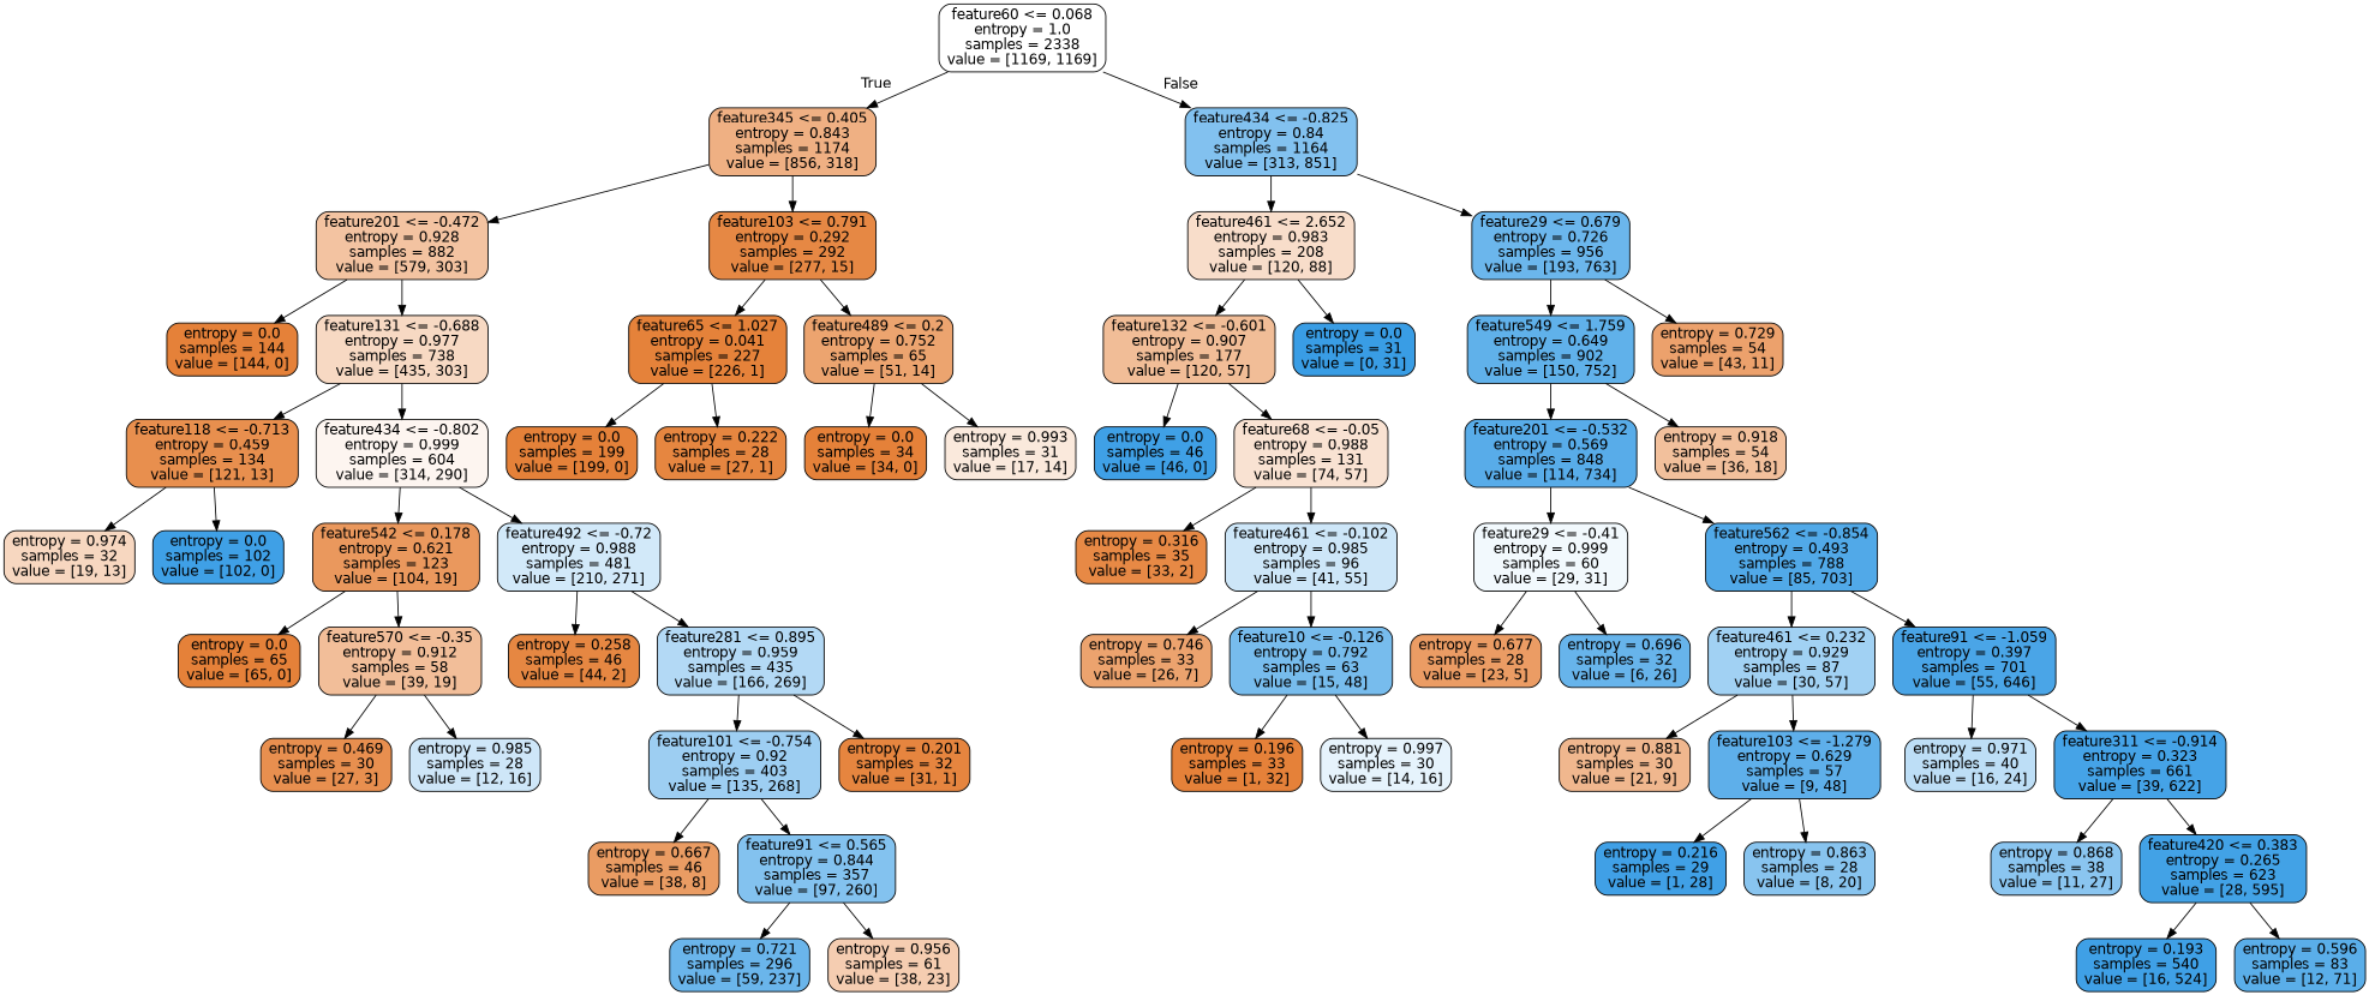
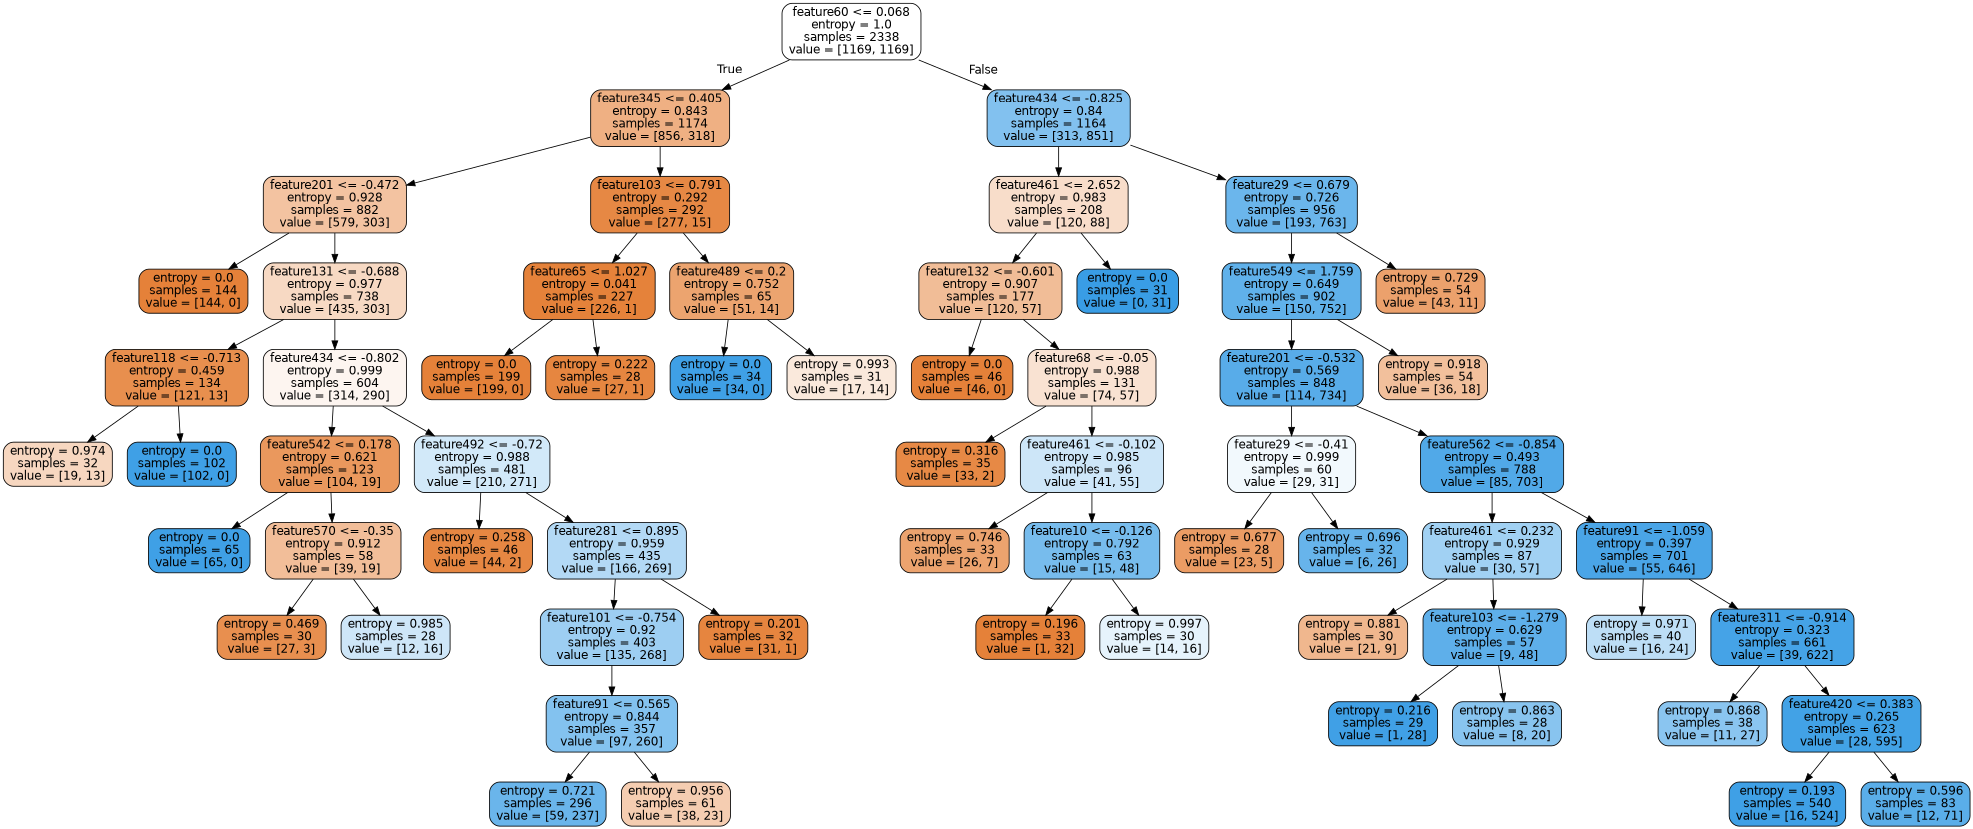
  digraph {
    node [color=black fillcolor="#e58139" fontname=helvetica shape=box style="filled, rounded"]
    edge [fontname=helvetica]
    n1 [fillcolor="#ffffff" label="feature60 <= 0.068\nentropy = 1.0\nsamples = 2338\nvalue = [1169, 1169]"]
    n2 [fillcolor="#efb083" label="feature345 <= 0.405\nentropy = 0.843\nsamples = 1174\nvalue = [856, 318]"]
    n3 [fillcolor="#82c1ef" label="feature434 <= -0.825\nentropy = 0.84\nsamples = 1164\nvalue = [313, 851]"]
    n4 [fillcolor="#f3c3a1" label="feature201 <= -0.472\nentropy = 0.928\nsamples = 882\nvalue = [579, 303]"]
    n5 [fillcolor="#e68844" label="feature103 <= 0.791\nentropy = 0.292\nsamples = 292\nvalue = [277, 15]"]
    n6 [fillcolor="#f8ddca" label="feature461 <= 2.652\nentropy = 0.983\nsamples = 208\nvalue = [120, 88]"]
    n7 [fillcolor="#6bb6ec" label="feature29 <= 0.679\nentropy = 0.726\nsamples = 956\nvalue = [193, 763]"]
    n8 [label="entropy = 0.0\nsamples = 144\nvalue = [144, 0]"]
    n9 [fillcolor="#f7d9c3" label="feature131 <= -0.688\nentropy = 0.977\nsamples = 738\nvalue = [435, 303]"]
    n10 [fillcolor="#e5823a" label="feature65 <= 1.027\nentropy = 0.041\nsamples = 227\nvalue = [226, 1]"]
    n11 [fillcolor="#eca46f" label="feature489 <= 0.2\nentropy = 0.752\nsamples = 65\nvalue = [51, 14]"]
    n12 [fillcolor="#e88f4e" label="feature118 <= -0.713\nentropy = 0.459\nsamples = 134\nvalue = [121, 13]"]
    n13 [fillcolor="#fdf5f0" label="feature434 <= -0.802\nentropy = 0.999\nsamples = 604\nvalue = [314, 290]"]
    n14 [fillcolor="#f7d7c0" label="entropy = 0.974\nsamples = 32\nvalue = [19, 13]"]
    n15 [fillcolor="#3fa0e6" label="entropy = 0.0\nsamples = 102\nvalue = [102, 0]"]
    n16 [fillcolor="#ea985d" label="feature542 <= 0.178\nentropy = 0.621\nsamples = 123\nvalue = [104, 19]"]
    n17 [fillcolor="#d2e9f9" label="feature492 <= -0.72\nentropy = 0.988\nsamples = 481\nvalue = [210, 271]"]
-   n18 [label="entropy = 0.0\nsamples = 65\nvalue = [65, 0]"]
+   n18 [fillcolor="#3fa0e6" label="entropy = 0.0\nsamples = 65\nvalue = [65, 0]"]
    n19 [fillcolor="#f2be99" label="feature570 <= -0.35\nentropy = 0.912\nsamples = 58\nvalue = [39, 19]"]
    n20 [fillcolor="#e68742" label="entropy = 0.258\nsamples = 46\nvalue = [44, 2]"]
    n21 [fillcolor="#b3d9f5" label="feature281 <= 0.895\nentropy = 0.959\nsamples = 435\nvalue = [166, 269]"]
    n22 [fillcolor="#e88f4f" label="entropy = 0.469\nsamples = 30\nvalue = [27, 3]"]
    n23 [fillcolor="#cee6f8" label="entropy = 0.985\nsamples = 28\nvalue = [12, 16]"]
    n24 [fillcolor="#9dcef2" label="feature101 <= -0.754\nentropy = 0.92\nsamples = 403\nvalue = [135, 268]"]
    n25 [fillcolor="#e6853f" label="entropy = 0.201\nsamples = 32\nvalue = [31, 1]"]
-   n26 [fillcolor="#ea9c63" label="entropy = 0.667\nsamples = 46\nvalue = [38, 8]"]
    n27 [fillcolor="#83c2ef" label="feature91 <= 0.565\nentropy = 0.844\nsamples = 357\nvalue = [97, 260]"]
    n28 [fillcolor="#6ab5eb" label="entropy = 0.721\nsamples = 296\nvalue = [59, 237]"]
    n29 [fillcolor="#f5cdb1" label="entropy = 0.956\nsamples = 61\nvalue = [38, 23]"]
    n30 [label="entropy = 0.0\nsamples = 199\nvalue = [199, 0]"]
    n31 [fillcolor="#e68640" label="entropy = 0.222\nsamples = 28\nvalue = [27, 1]"]
-   n32 [label="entropy = 0.0\nsamples = 34\nvalue = [34, 0]"]
+   n32 [fillcolor="#3fa0e6" label="entropy = 0.0\nsamples = 34\nvalue = [34, 0]"]
    n33 [fillcolor="#fae9dc" label="entropy = 0.993\nsamples = 31\nvalue = [17, 14]"]
    n34 [fillcolor="#f1bd97" label="feature132 <= -0.601\nentropy = 0.907\nsamples = 177\nvalue = [120, 57]"]
    n35 [fillcolor="#399de5" label="entropy = 0.0\nsamples = 31\nvalue = [0, 31]"]
    n36 [fillcolor="#60b1ea" label="feature549 <= 1.759\nentropy = 0.649\nsamples = 902\nvalue = [150, 752]"]
    n37 [fillcolor="#eca16c" label="entropy = 0.729\nsamples = 54\nvalue = [43, 11]"]
-   n38 [fillcolor="#3fa0e6" label="entropy = 0.0\nsamples = 46\nvalue = [46, 0]"]
+   n38 [label="entropy = 0.0\nsamples = 46\nvalue = [46, 0]"]
    n39 [fillcolor="#f9e2d2" label="feature68 <= -0.05\nentropy = 0.988\nsamples = 131\nvalue = [74, 57]"]
    n40 [fillcolor="#e78945" label="entropy = 0.316\nsamples = 35\nvalue = [33, 2]"]
    n41 [fillcolor="#cde6f8" label="feature461 <= -0.102\nentropy = 0.985\nsamples = 96\nvalue = [41, 55]"]
    n42 [fillcolor="#eca36e" label="entropy = 0.746\nsamples = 33\nvalue = [26, 7]"]
    n43 [fillcolor="#77bced" label="feature10 <= -0.126\nentropy = 0.792\nsamples = 63\nvalue = [15, 48]"]
    n44 [label="entropy = 0.196\nsamples = 33\nvalue = [1, 32]"]
    n45 [fillcolor="#e6f3fc" label="entropy = 0.997\nsamples = 30\nvalue = [14, 16]"]
    n46 [fillcolor="#58ace9" label="feature201 <= -0.532\nentropy = 0.569\nsamples = 848\nvalue = [114, 734]"]
    n47 [fillcolor="#f2c09c" label="entropy = 0.918\nsamples = 54\nvalue = [36, 18]"]
    n48 [fillcolor="#f2f9fd" label="feature29 <= -0.41\nentropy = 0.999\nsamples = 60\nvalue = [29, 31]"]
    n49 [fillcolor="#51a9e8" label="feature562 <= -0.854\nentropy = 0.493\nsamples = 788\nvalue = [85, 703]"]
    n50 [fillcolor="#eb9c64" label="entropy = 0.677\nsamples = 28\nvalue = [23, 5]"]
    n51 [fillcolor="#67b4eb" label="entropy = 0.696\nsamples = 32\nvalue = [6, 26]"]
    n52 [fillcolor="#a1d1f3" label="feature461 <= 0.232\nentropy = 0.929\nsamples = 87\nvalue = [30, 57]"]
    n53 [fillcolor="#4aa5e7" label="feature91 <= -1.059\nentropy = 0.397\nsamples = 701\nvalue = [55, 646]"]
    n54 [fillcolor="#f0b78e" label="entropy = 0.881\nsamples = 30\nvalue = [21, 9]"]
    n55 [fillcolor="#5eafea" label="feature103 <= -1.279\nentropy = 0.629\nsamples = 57\nvalue = [9, 48]"]
    n56 [fillcolor="#bddef6" label="entropy = 0.971\nsamples = 40\nvalue = [16, 24]"]
    n57 [fillcolor="#45a3e7" label="feature311 <= -0.914\nentropy = 0.323\nsamples = 661\nvalue = [39, 622]"]
    n58 [fillcolor="#40a0e6" label="entropy = 0.216\nsamples = 29\nvalue = [1, 28]"]
    n59 [fillcolor="#88c4ef" label="entropy = 0.863\nsamples = 28\nvalue = [8, 20]"]
    n60 [fillcolor="#8ac5f0" label="entropy = 0.868\nsamples = 38\nvalue = [11, 27]"]
    n61 [fillcolor="#42a2e6" label="feature420 <= 0.383\nentropy = 0.265\nsamples = 623\nvalue = [28, 595]"]
    n62 [fillcolor="#3fa0e6" label="entropy = 0.193\nsamples = 540\nvalue = [16, 524]"]
    n63 [fillcolor="#5aaee9" label="entropy = 0.596\nsamples = 83\nvalue = [12, 71]"]
    n1 -> n2 [headlabel=True labelangle=45 labeldistance=2.5]
    n1 -> n3 [headlabel=False labelangle=-45 labeldistance=2.5]
    n2 -> n4
    n2 -> n5
    n3 -> n6
    n3 -> n7
    n4 -> n8
    n4 -> n9
    n5 -> n10
    n5 -> n11
    n6 -> n34
    n6 -> n35
    n7 -> n36
    n7 -> n37
    n9 -> n12
    n9 -> n13
    n10 -> n30
    n10 -> n31
    n11 -> n32
    n11 -> n33
    n12 -> n14
    n12 -> n15
    n13 -> n16
    n13 -> n17
    n16 -> n18
    n16 -> n19
    n17 -> n20
    n17 -> n21
    n19 -> n22
    n19 -> n23
    n21 -> n24
    n21 -> n25
-   n24 -> n26
    n24 -> n27
    n27 -> n28
    n27 -> n29
    n34 -> n38
    n34 -> n39
    n36 -> n46
    n36 -> n47
    n39 -> n40
    n39 -> n41
    n41 -> n42
    n41 -> n43
    n43 -> n44
    n43 -> n45
    n46 -> n48
    n46 -> n49
    n48 -> n50
    n48 -> n51
    n49 -> n52
    n49 -> n53
    n52 -> n54
    n52 -> n55
    n53 -> n56
    n53 -> n57
    n55 -> n58
    n55 -> n59
    n57 -> n60
    n57 -> n61
    n61 -> n62
    n61 -> n63
  }
